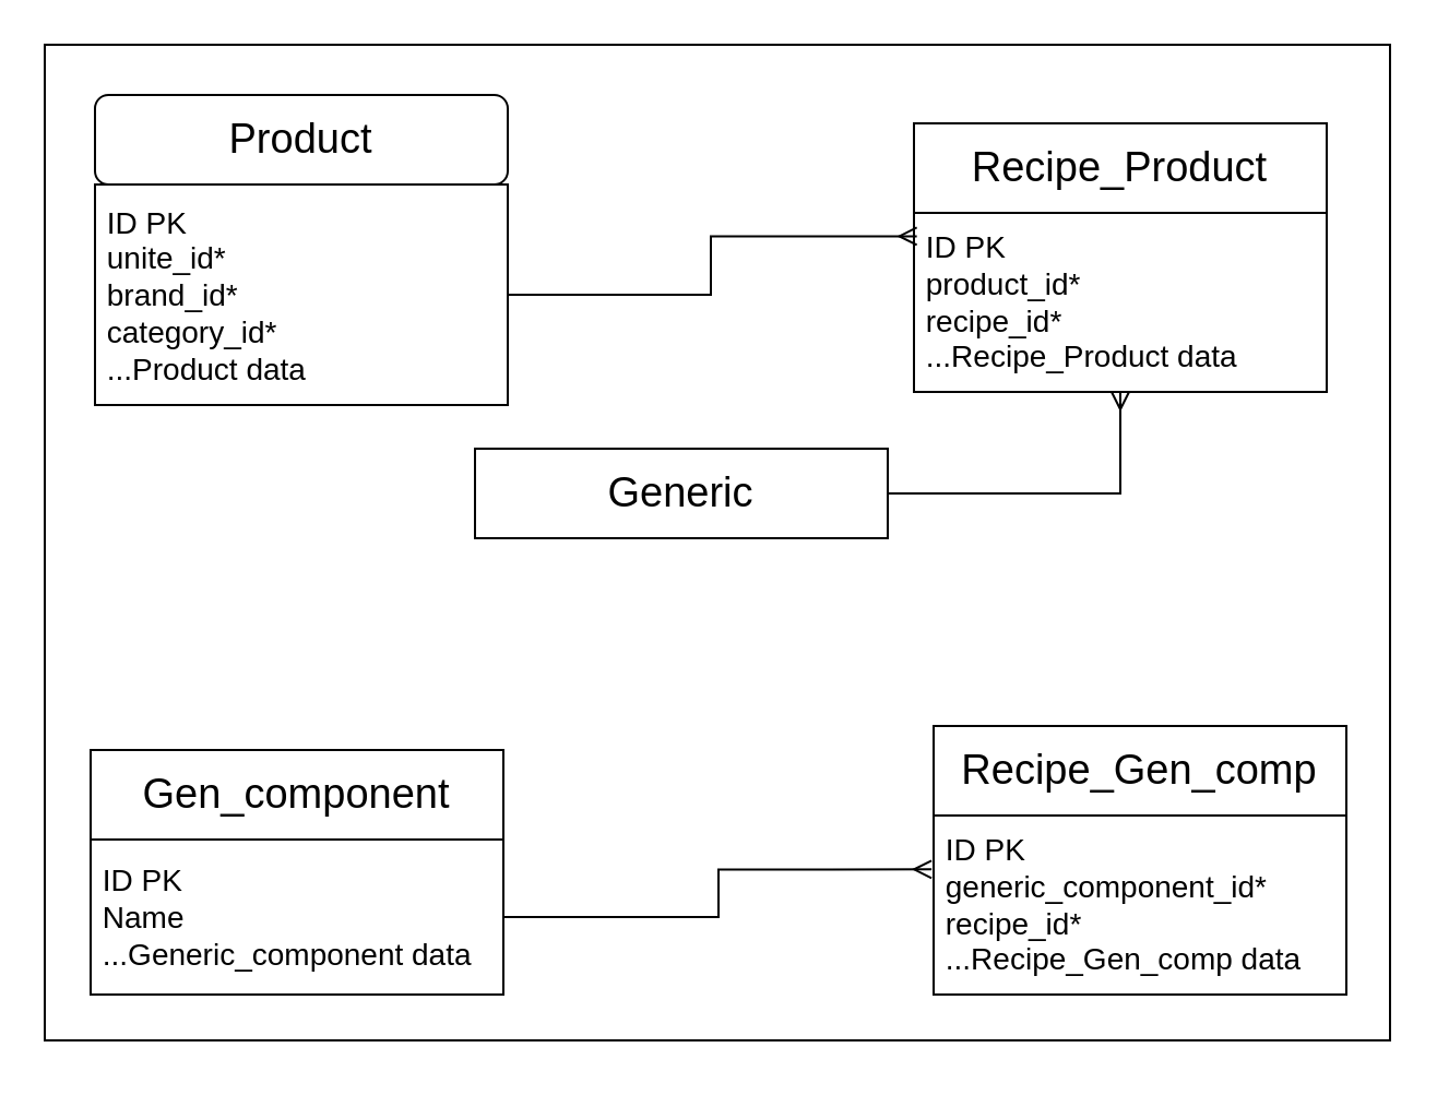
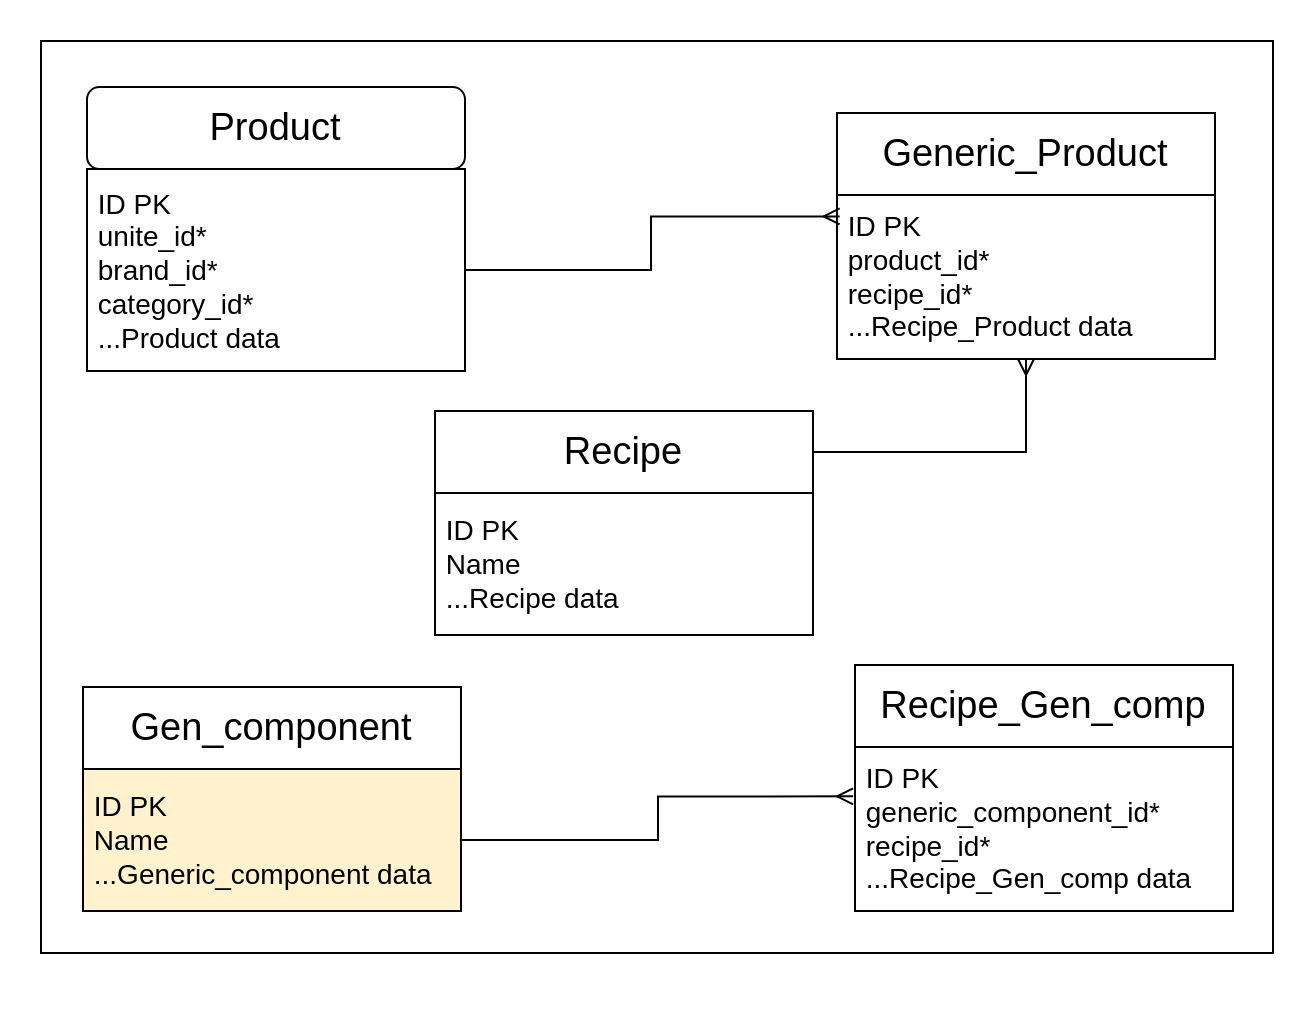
  <mxCell id="0" />
  <mxCell id="1" parent="0" />
  <mxCell id="2" value="" style="rounded=0;whiteSpace=wrap;html=1;" vertex="1" parent="1"><mxGeometry x="20" y="20" width="616" height="456" as="geometry" /></mxCell>
  <mxCell id="3" value="" style="group" vertex="1" connectable="0" parent="1"><mxGeometry x="43" y="43" width="189" height="142" as="geometry" /></mxCell>
  <mxCell id="4" value="&lt;font style=&quot;font-size: 19px;&quot;&gt;Product&lt;/font&gt;" style="whiteSpace=wrap;html=1;rounded=1;" vertex="1" parent="3"><mxGeometry width="189" height="41" as="geometry" /></mxCell>
  <mxCell id="5" value="&lt;div style=&quot;font-size: 14px;&quot; align=&quot;left&quot;&gt;&lt;font style=&quot;font-size: 14px;&quot;&gt;&amp;nbsp;ID PK&lt;/font&gt;&lt;/div&gt;&lt;div style=&quot;font-size: 14px;&quot; align=&quot;left&quot;&gt;&amp;nbsp;unite_id*&lt;br&gt;&lt;/div&gt;&lt;div style=&quot;font-size: 14px;&quot; align=&quot;left&quot;&gt;&amp;nbsp;brand_id*&lt;/div&gt;&lt;div style=&quot;font-size: 14px;&quot; align=&quot;left&quot;&gt;&amp;nbsp;category_id*&lt;/div&gt;&lt;div style=&quot;font-size: 14px;&quot; align=&quot;left&quot;&gt;&lt;font style=&quot;font-size: 14px;&quot;&gt;&amp;nbsp;...Product data&lt;br&gt;&lt;/font&gt;&lt;/div&gt;" style="rounded=0;whiteSpace=wrap;html=1;align=left;" vertex="1" parent="3"><mxGeometry y="41" width="189" height="101" as="geometry" /></mxCell>
  <mxCell id="6" value="" style="group" vertex="1" connectable="0" parent="1"><mxGeometry x="217" y="205" width="189" height="142" as="geometry" /></mxCell>
- <mxCell id="7" value="&lt;font style=&quot;font-size: 19px;&quot;&gt;Generic&lt;/font&gt;" style="rounded=0;whiteSpace=wrap;html=1;" vertex="1" parent="6"><mxGeometry width="189" height="41" as="geometry" /></mxCell>
+ <mxCell id="7" value="&lt;font style=&quot;font-size: 19px;&quot;&gt;Recipe&lt;/font&gt;" style="rounded=0;whiteSpace=wrap;html=1;" vertex="1" parent="6"><mxGeometry width="189" height="41" as="geometry" /></mxCell>
+ <mxCell id="8" value="&lt;div style=&quot;font-size: 14px;&quot; align=&quot;left&quot;&gt;&lt;font style=&quot;font-size: 14px;&quot;&gt;&amp;nbsp;ID PK&lt;/font&gt;&lt;/div&gt;&lt;div style=&quot;font-size: 14px;&quot; align=&quot;left&quot;&gt;&amp;nbsp;Name&lt;/div&gt;&lt;div style=&quot;font-size: 14px;&quot; align=&quot;left&quot;&gt;&lt;font style=&quot;font-size: 14px;&quot;&gt;&amp;nbsp;...Recipe data&lt;br&gt;&lt;/font&gt;&lt;/div&gt;" style="rounded=0;whiteSpace=wrap;html=1;align=left;" vertex="1" parent="6"><mxGeometry y="41" width="189" height="71" as="geometry" /></mxCell>
  <mxCell id="9" value="" style="group" vertex="1" connectable="0" parent="1"><mxGeometry x="418" y="56" width="189" height="142" as="geometry" /></mxCell>
- <mxCell id="10" value="&lt;font style=&quot;font-size: 19px;&quot;&gt;Recipe_Product&lt;/font&gt;" style="rounded=0;whiteSpace=wrap;html=1;" vertex="1" parent="9"><mxGeometry width="189" height="41" as="geometry" /></mxCell>
+ <mxCell id="10" value="&lt;font style=&quot;font-size: 19px;&quot;&gt;Generic_Product&lt;/font&gt;" style="rounded=0;whiteSpace=wrap;html=1;" vertex="1" parent="9"><mxGeometry width="189" height="41" as="geometry" /></mxCell>
  <mxCell id="11" value="&lt;div style=&quot;font-size: 14px;&quot; align=&quot;left&quot;&gt;&lt;font style=&quot;font-size: 14px;&quot;&gt;&amp;nbsp;ID PK&lt;/font&gt;&lt;/div&gt;&lt;div style=&quot;font-size: 14px;&quot; align=&quot;left&quot;&gt;&lt;font style=&quot;font-size: 14px;&quot;&gt;&amp;nbsp;product_id*&lt;/font&gt;&lt;/div&gt;&lt;div style=&quot;font-size: 14px;&quot; align=&quot;left&quot;&gt;&amp;nbsp;recipe_id*&lt;/div&gt;&lt;div style=&quot;font-size: 14px;&quot; align=&quot;left&quot;&gt;&lt;font style=&quot;font-size: 14px;&quot;&gt;&amp;nbsp;...Recipe_Product data&lt;br&gt;&lt;/font&gt;&lt;/div&gt;" style="rounded=0;whiteSpace=wrap;html=1;align=left;" vertex="1" parent="9"><mxGeometry y="41" width="189" height="82" as="geometry" /></mxCell>
  <mxCell id="12" style="edgeStyle=orthogonalEdgeStyle;rounded=0;orthogonalLoop=1;jettySize=auto;html=1;entryX=0.5;entryY=1;entryDx=0;entryDy=0;endArrow=ERmany;endFill=0;" edge="1" parent="1" source="7" target="11"><mxGeometry relative="1" as="geometry" /></mxCell>
  <mxCell id="13" style="edgeStyle=orthogonalEdgeStyle;rounded=0;orthogonalLoop=1;jettySize=auto;html=1;entryX=0.007;entryY=0.131;entryDx=0;entryDy=0;entryPerimeter=0;endArrow=ERmany;endFill=0;" edge="1" parent="1" source="5" target="11"><mxGeometry relative="1" as="geometry" /></mxCell>
  <mxCell id="14" value="" style="group" vertex="1" connectable="0" parent="1"><mxGeometry x="41" y="343" width="189" height="142" as="geometry" /></mxCell>
  <mxCell id="15" value="&lt;font style=&quot;font-size: 19px;&quot;&gt;Gen_component&lt;/font&gt;" style="rounded=0;whiteSpace=wrap;html=1;" vertex="1" parent="14"><mxGeometry width="189" height="41" as="geometry" /></mxCell>
- <mxCell id="16" value="&lt;div style=&quot;font-size: 14px;&quot; align=&quot;left&quot;&gt;&lt;font style=&quot;font-size: 14px;&quot;&gt;&amp;nbsp;ID PK&lt;/font&gt;&lt;/div&gt;&lt;div style=&quot;font-size: 14px;&quot; align=&quot;left&quot;&gt;&lt;font style=&quot;font-size: 14px;&quot;&gt;&amp;nbsp;Name&lt;/font&gt;&lt;/div&gt;&lt;div style=&quot;font-size: 14px;&quot; align=&quot;left&quot;&gt;&lt;font style=&quot;font-size: 14px;&quot;&gt;&amp;nbsp;...Generic_component data&lt;br&gt;&lt;/font&gt;&lt;/div&gt;" style="rounded=0;whiteSpace=wrap;html=1;align=left;" vertex="1" parent="14"><mxGeometry y="41" width="189" height="71" as="geometry" /></mxCell>
+ <mxCell id="16" value="&lt;div style=&quot;font-size: 14px;&quot; align=&quot;left&quot;&gt;&lt;font style=&quot;font-size: 14px;&quot;&gt;&amp;nbsp;ID PK&lt;/font&gt;&lt;/div&gt;&lt;div style=&quot;font-size: 14px;&quot; align=&quot;left&quot;&gt;&lt;font style=&quot;font-size: 14px;&quot;&gt;&amp;nbsp;Name&lt;/font&gt;&lt;/div&gt;&lt;div style=&quot;font-size: 14px;&quot; align=&quot;left&quot;&gt;&lt;font style=&quot;font-size: 14px;&quot;&gt;&amp;nbsp;...Generic_component data&lt;br&gt;&lt;/font&gt;&lt;/div&gt;" style="rounded=0;whiteSpace=wrap;html=1;align=left;fillColor=#fff2cc;" vertex="1" parent="14"><mxGeometry y="41" width="189" height="71" as="geometry" /></mxCell>
  <mxCell id="17" value="" style="group" vertex="1" connectable="0" parent="1"><mxGeometry x="427" y="332" width="189" height="142" as="geometry" /></mxCell>
  <mxCell id="18" value="&lt;font style=&quot;font-size: 19px;&quot;&gt;Recipe_Gen_comp&lt;/font&gt;" style="rounded=0;whiteSpace=wrap;html=1;" vertex="1" parent="17"><mxGeometry width="189" height="41" as="geometry" /></mxCell>
  <mxCell id="19" value="&lt;div style=&quot;font-size: 14px;&quot; align=&quot;left&quot;&gt;&lt;font style=&quot;font-size: 14px;&quot;&gt;&amp;nbsp;ID PK&lt;/font&gt;&lt;/div&gt;&lt;div style=&quot;font-size: 14px;&quot; align=&quot;left&quot;&gt;&lt;font style=&quot;font-size: 14px;&quot;&gt;&amp;nbsp;generic_component_id*&lt;/font&gt;&lt;/div&gt;&lt;div style=&quot;font-size: 14px;&quot; align=&quot;left&quot;&gt;&amp;nbsp;recipe_id*&lt;/div&gt;&lt;div style=&quot;font-size: 14px;&quot; align=&quot;left&quot;&gt;&lt;font style=&quot;font-size: 14px;&quot;&gt;&amp;nbsp;...Recipe_Gen_comp data&lt;br&gt;&lt;/font&gt;&lt;/div&gt;" style="rounded=0;whiteSpace=wrap;html=1;align=left;" vertex="1" parent="17"><mxGeometry y="41" width="189" height="82" as="geometry" /></mxCell>
  <mxCell id="20" style="edgeStyle=orthogonalEdgeStyle;rounded=0;orthogonalLoop=1;jettySize=auto;html=1;entryX=-0.005;entryY=0.301;entryDx=0;entryDy=0;entryPerimeter=0;endArrow=ERmany;endFill=0;" edge="1" parent="1" source="16" target="19"><mxGeometry relative="1" as="geometry" /></mxCell>
